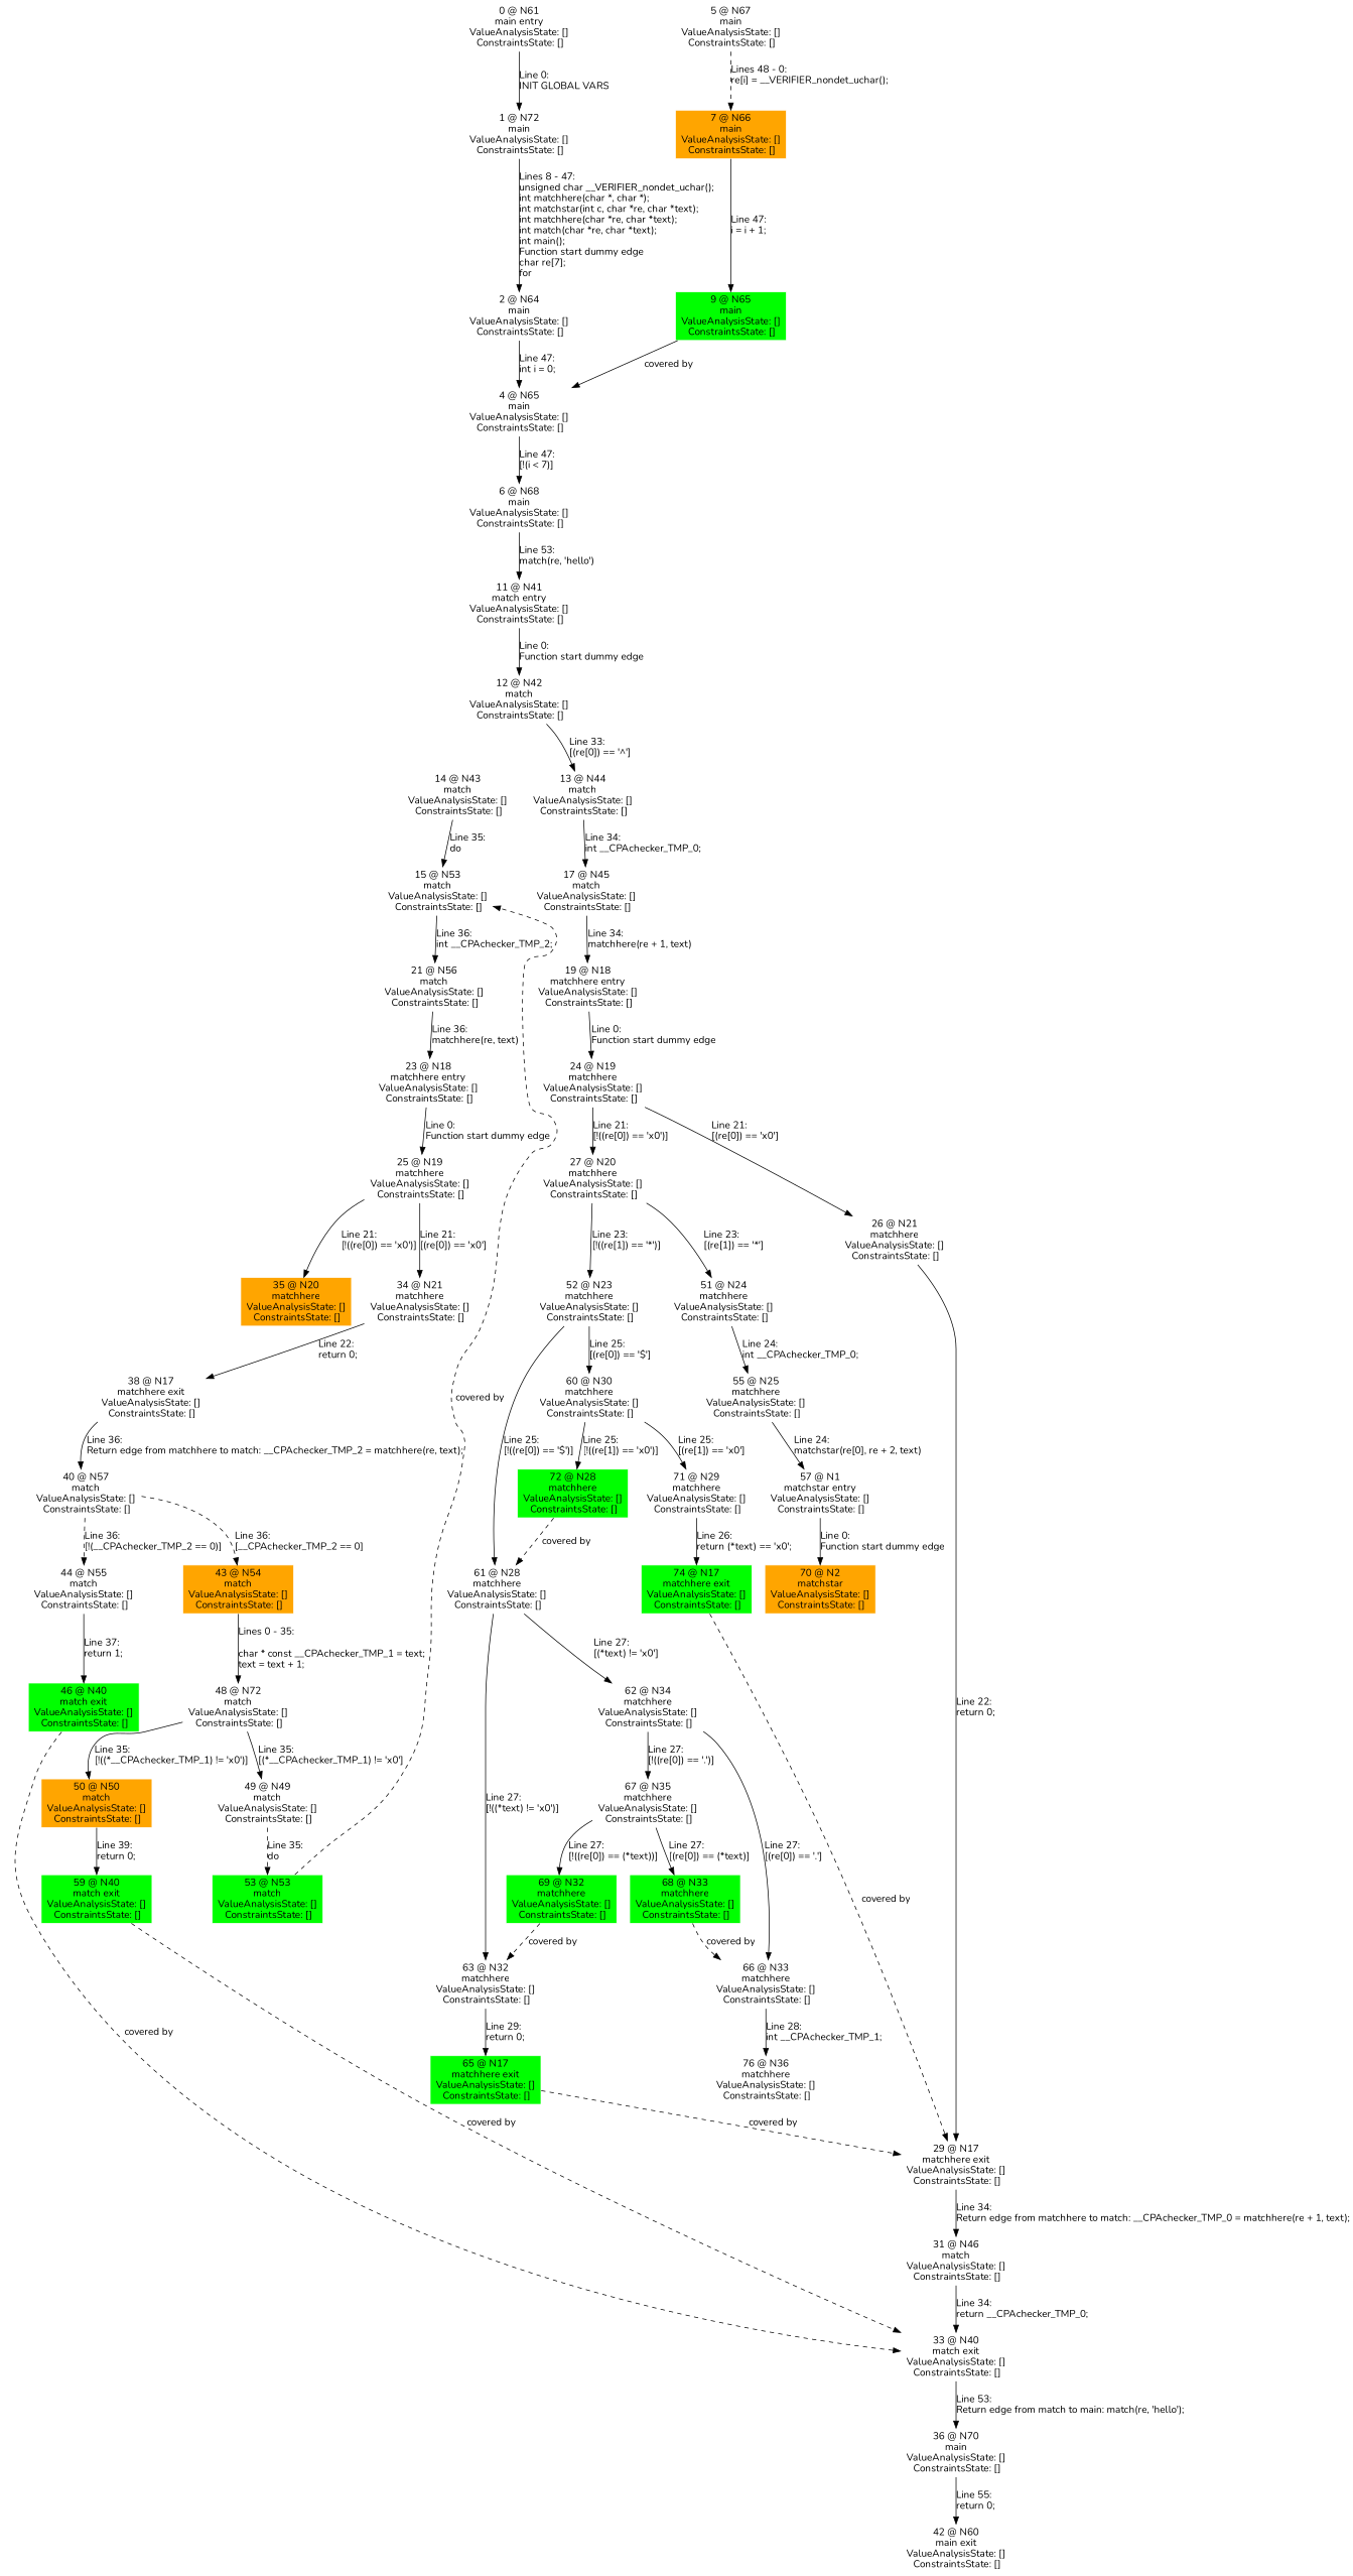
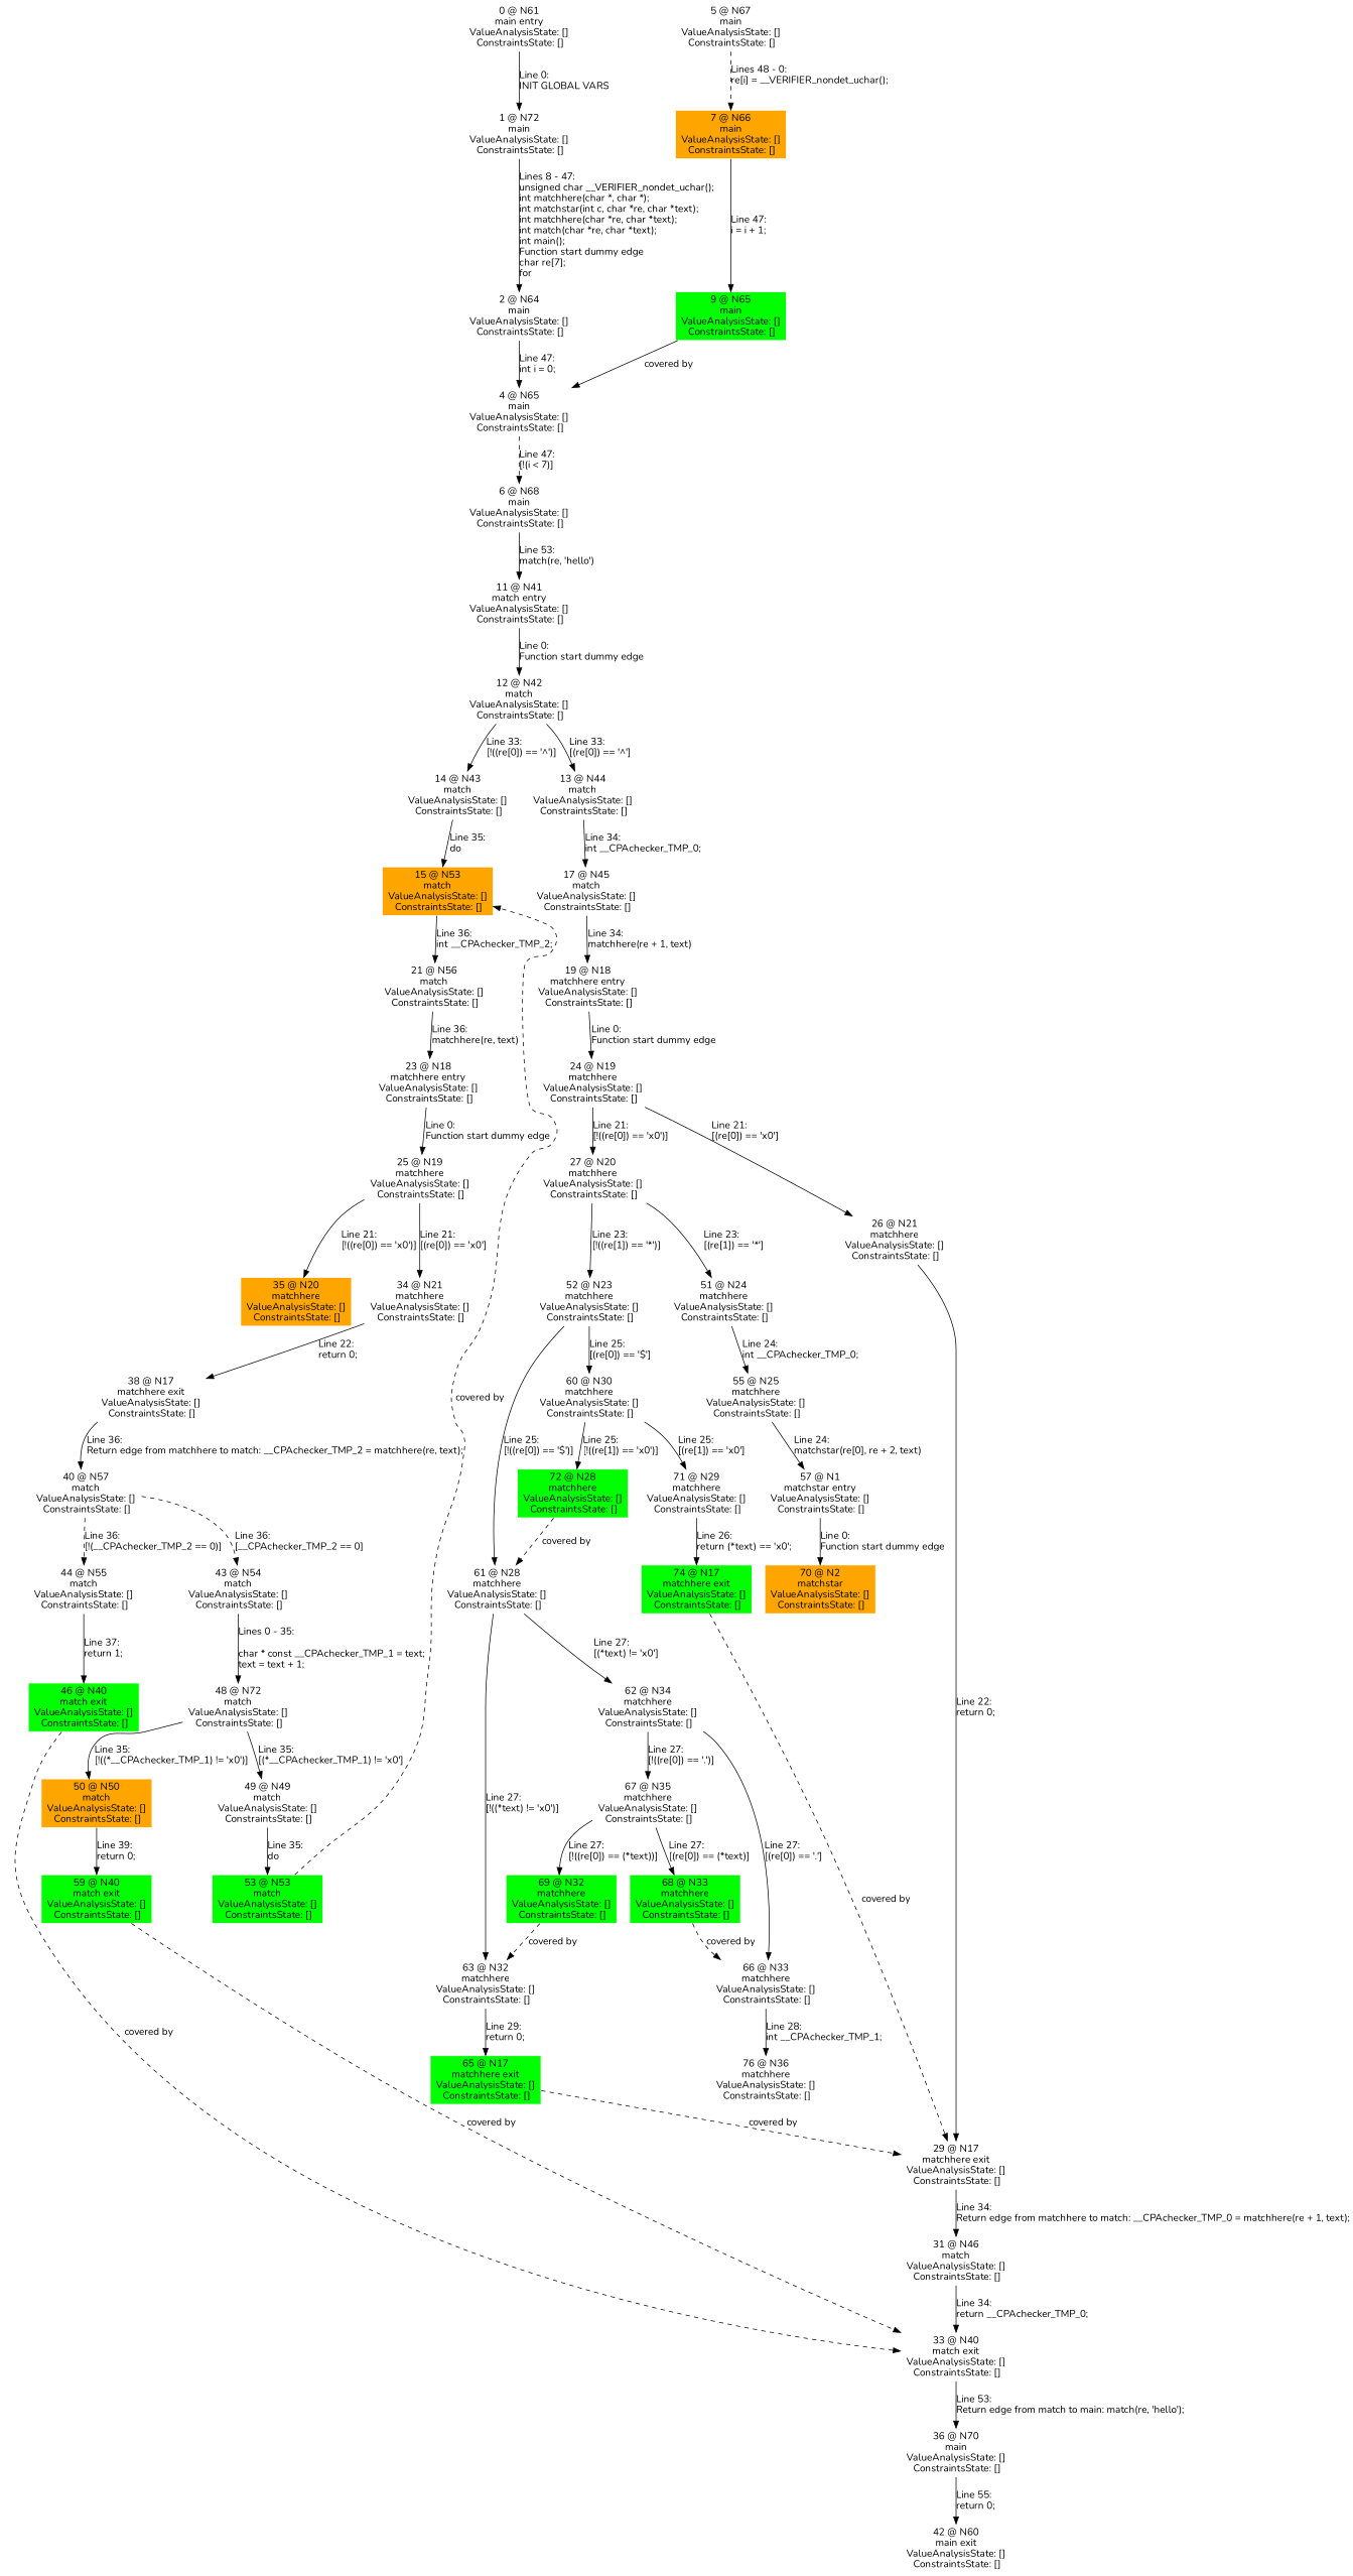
  digraph {
    fontname=Nunito
    node [color=white fontname=Nunito shape=box style=filled]
    edge [fontname=Nunito]
    n1 [label="0 @ N61\nmain entry\nValueAnalysisState: []\n ConstraintsState: []\n"]
    n2 [label="1 @ N72\nmain\nValueAnalysisState: []\n ConstraintsState: []\n"]
    n3 [label="2 @ N64\nmain\nValueAnalysisState: []\n ConstraintsState: []\n"]
    n4 [label="4 @ N65\nmain\nValueAnalysisState: []\n ConstraintsState: []\n"]
    n5 [label="6 @ N68\nmain\nValueAnalysisState: []\n ConstraintsState: []\n"]
    n6 [label="11 @ N41\nmatch entry\nValueAnalysisState: []\n ConstraintsState: []\n"]
    n7 [label="5 @ N67\nmain\nValueAnalysisState: []\n ConstraintsState: []\n"]
    n8 [fillcolor=orange label="7 @ N66\nmain\nValueAnalysisState: []\n ConstraintsState: []\n"]
    n9 [label="12 @ N42\nmatch\nValueAnalysisState: []\n ConstraintsState: []\n"]
    n10 [label="14 @ N43\nmatch\nValueAnalysisState: []\n ConstraintsState: []\n"]
    n11 [label="13 @ N44\nmatch\nValueAnalysisState: []\n ConstraintsState: []\n"]
-   n12 [label="15 @ N53\nmatch\nValueAnalysisState: []\n ConstraintsState: []\n"]
+   n12 [label="15 @ N53\nmatch\nValueAnalysisState: []\n ConstraintsState: []\n" fillcolor=orange]
    n13 [label="17 @ N45\nmatch\nValueAnalysisState: []\n ConstraintsState: []\n"]
    n14 [label="21 @ N56\nmatch\nValueAnalysisState: []\n ConstraintsState: []\n"]
    n15 [label="23 @ N18\nmatchhere entry\nValueAnalysisState: []\n ConstraintsState: []\n"]
    n16 [label="25 @ N19\nmatchhere\nValueAnalysisState: []\n ConstraintsState: []\n"]
    n17 [fillcolor=orange label="35 @ N20\nmatchhere\nValueAnalysisState: []\n ConstraintsState: []\n"]
    n18 [label="34 @ N21\nmatchhere\nValueAnalysisState: []\n ConstraintsState: []\n"]
    n19 [label="38 @ N17\nmatchhere exit\nValueAnalysisState: []\n ConstraintsState: []\n"]
    n20 [label="40 @ N57\nmatch\nValueAnalysisState: []\n ConstraintsState: []\n"]
    n21 [label="44 @ N55\nmatch\nValueAnalysisState: []\n ConstraintsState: []\n"]
-   n22 [label="43 @ N54\nmatch\nValueAnalysisState: []\n ConstraintsState: []\n" fillcolor=orange]
+   n22 [label="43 @ N54\nmatch\nValueAnalysisState: []\n ConstraintsState: []\n"]
    n23 [fillcolor=green label="46 @ N40\nmatch exit\nValueAnalysisState: []\n ConstraintsState: []\n"]
    n24 [label="48 @ N72\nmatch\nValueAnalysisState: []\n ConstraintsState: []\n"]
    n25 [label="33 @ N40\nmatch exit\nValueAnalysisState: []\n ConstraintsState: []\n"]
    n26 [label="36 @ N70\nmain\nValueAnalysisState: []\n ConstraintsState: []\n"]
    n27 [fillcolor=orange label="50 @ N50\nmatch\nValueAnalysisState: []\n ConstraintsState: []\n"]
    n28 [label="49 @ N49\nmatch\nValueAnalysisState: []\n ConstraintsState: []\n"]
    n29 [fillcolor=green label="59 @ N40\nmatch exit\nValueAnalysisState: []\n ConstraintsState: []\n"]
    n30 [fillcolor=green label="53 @ N53\nmatch\nValueAnalysisState: []\n ConstraintsState: []\n"]
    n31 [label="19 @ N18\nmatchhere entry\nValueAnalysisState: []\n ConstraintsState: []\n"]
    n32 [label="24 @ N19\nmatchhere\nValueAnalysisState: []\n ConstraintsState: []\n"]
    n33 [label="27 @ N20\nmatchhere\nValueAnalysisState: []\n ConstraintsState: []\n"]
    n34 [label="26 @ N21\nmatchhere\nValueAnalysisState: []\n ConstraintsState: []\n"]
    n35 [label="52 @ N23\nmatchhere\nValueAnalysisState: []\n ConstraintsState: []\n"]
    n36 [label="51 @ N24\nmatchhere\nValueAnalysisState: []\n ConstraintsState: []\n"]
    n37 [label="29 @ N17\nmatchhere exit\nValueAnalysisState: []\n ConstraintsState: []\n"]
    n38 [label="61 @ N28\nmatchhere\nValueAnalysisState: []\n ConstraintsState: []\n"]
    n39 [label="60 @ N30\nmatchhere\nValueAnalysisState: []\n ConstraintsState: []\n"]
    n40 [label="55 @ N25\nmatchhere\nValueAnalysisState: []\n ConstraintsState: []\n"]
    n41 [label="63 @ N32\nmatchhere\nValueAnalysisState: []\n ConstraintsState: []\n"]
    n42 [label="62 @ N34\nmatchhere\nValueAnalysisState: []\n ConstraintsState: []\n"]
    n43 [fillcolor=green label="72 @ N28\nmatchhere\nValueAnalysisState: []\n ConstraintsState: []\n"]
    n44 [label="71 @ N29\nmatchhere\nValueAnalysisState: []\n ConstraintsState: []\n"]
    n45 [fillcolor=green label="65 @ N17\nmatchhere exit\nValueAnalysisState: []\n ConstraintsState: []\n"]
    n46 [label="67 @ N35\nmatchhere\nValueAnalysisState: []\n ConstraintsState: []\n"]
    n47 [label="66 @ N33\nmatchhere\nValueAnalysisState: []\n ConstraintsState: []\n"]
    n48 [label="31 @ N46\nmatch\nValueAnalysisState: []\n ConstraintsState: []\n"]
    n49 [fillcolor=green label="69 @ N32\nmatchhere\nValueAnalysisState: []\n ConstraintsState: []\n"]
    n50 [fillcolor=green label="68 @ N33\nmatchhere\nValueAnalysisState: []\n ConstraintsState: []\n"]
    n51 [label="76 @ N36\nmatchhere\nValueAnalysisState: []\n ConstraintsState: []\n"]
    n52 [fillcolor=green label="74 @ N17\nmatchhere exit\nValueAnalysisState: []\n ConstraintsState: []\n"]
    n53 [label="57 @ N1\nmatchstar entry\nValueAnalysisState: []\n ConstraintsState: []\n"]
    n54 [fillcolor=orange label="70 @ N2\nmatchstar\nValueAnalysisState: []\n ConstraintsState: []\n"]
    n55 [label="42 @ N60\nmain exit\nValueAnalysisState: []\n ConstraintsState: []\n"]
    n56 [fillcolor=green label="9 @ N65\nmain\nValueAnalysisState: []\n ConstraintsState: []\n"]
    n1 -> n2 [label="Line 0: \lINIT GLOBAL VARS\l"]
    n2 -> n3 [label="Lines 8 - 47: \lunsigned char __VERIFIER_nondet_uchar();\lint matchhere(char *, char *);\lint matchstar(int c, char *re, char *text);\lint matchhere(char *re, char *text);\lint match(char *re, char *text);\lint main();\lFunction start dummy edge\lchar re[7];\lfor\l"]
    n3 -> n4 [label="Line 47: \lint i = 0;\l"]
-   n4 -> n5 [label="Line 47: \l[!(i < 7)]\l"]
+   n4 -> n5 [label="Line 47: \l[!(i < 7)]\l" style=dashed]
    n5 -> n6 [label="Line 53: \lmatch(re, 'hello')\l"]
    n6 -> n9 [label="Line 0: \lFunction start dummy edge\l"]
    n7 -> n8 [label="Lines 48 - 0: \lre[i] = __VERIFIER_nondet_uchar();\l\l" style=dashed]
    n8 -> n56 [label="Line 47: \li = i + 1;\l"]
+   n9 -> n10 [label="Line 33: \l[!((re[0]) == '^')]\l"]
    n9 -> n11 [label="Line 33: \l[(re[0]) == '^']\l"]
    n10 -> n12 [label="Line 35: \ldo\l"]
    n11 -> n13 [label="Line 34: \lint __CPAchecker_TMP_0;\l"]
    n12 -> n14 [label="Line 36: \lint __CPAchecker_TMP_2;\l"]
    n13 -> n31 [label="Line 34: \lmatchhere(re + 1, text)\l"]
    n14 -> n15 [label="Line 36: \lmatchhere(re, text)\l"]
    n15 -> n16 [label="Line 0: \lFunction start dummy edge\l"]
    n16 -> n17 [label="Line 21: \l[!((re[0]) == '\x0')]\l"]
    n16 -> n18 [label="Line 21: \l[(re[0]) == '\x0']\l"]
    n18 -> n19 [label="Line 22: \lreturn 0;\l"]
    n19 -> n20 [label="Line 36: \lReturn edge from matchhere to match: __CPAchecker_TMP_2 = matchhere(re, text);\l"]
    n20 -> n21 [label="Line 36: \l[!(__CPAchecker_TMP_2 == 0)]\l" style=dashed]
    n20 -> n22 [label="Line 36: \l[__CPAchecker_TMP_2 == 0]\l" style=dashed]
    n21 -> n23 [label="Line 37: \lreturn 1;\l"]
    n22 -> n24 [label="Lines 0 - 35: \l\lchar * const __CPAchecker_TMP_1 = text;\ltext = text + 1;\l"]
    n23 -> n25 [label="covered by" style=dashed weight=0]
    n24 -> n27 [label="Line 35: \l[!((*__CPAchecker_TMP_1) != '\x0')]\l"]
    n24 -> n28 [label="Line 35: \l[(*__CPAchecker_TMP_1) != '\x0']\l"]
    n25 -> n26 [label="Line 53: \lReturn edge from match to main: match(re, 'hello');\l"]
    n26 -> n55 [label="Line 55: \lreturn 0;\l"]
    n27 -> n29 [label="Line 39: \lreturn 0;\l"]
-   n28 -> n30 [label="Line 35: \ldo\l" style=dashed]
+   n28 -> n30 [label="Line 35: \ldo\l"]
    n29 -> n25 [label="covered by" style=dashed weight=0]
    n30 -> n12 [label="covered by" style=dashed weight=0]
    n31 -> n32 [label="Line 0: \lFunction start dummy edge\l"]
    n32 -> n33 [label="Line 21: \l[!((re[0]) == '\x0')]\l"]
    n32 -> n34 [label="Line 21: \l[(re[0]) == '\x0']\l"]
    n33 -> n35 [label="Line 23: \l[!((re[1]) == '*')]\l"]
    n33 -> n36 [label="Line 23: \l[(re[1]) == '*']\l"]
    n34 -> n37 [label="Line 22: \lreturn 0;\l"]
    n35 -> n38 [label="Line 25: \l[!((re[0]) == '$')]\l"]
    n35 -> n39 [label="Line 25: \l[(re[0]) == '$']\l"]
    n36 -> n40 [label="Line 24: \lint __CPAchecker_TMP_0;\l"]
    n37 -> n48 [label="Line 34: \lReturn edge from matchhere to match: __CPAchecker_TMP_0 = matchhere(re + 1, text);\l"]
    n38 -> n41 [label="Line 27: \l[!((*text) != '\x0')]\l"]
    n38 -> n42 [label="Line 27: \l[(*text) != '\x0']\l"]
    n39 -> n43 [label="Line 25: \l[!((re[1]) == '\x0')]\l"]
    n39 -> n44 [label="Line 25: \l[(re[1]) == '\x0']\l"]
    n40 -> n53 [label="Line 24: \lmatchstar(re[0], re + 2, text)\l"]
    n41 -> n45 [label="Line 29: \lreturn 0;\l"]
    n42 -> n46 [label="Line 27: \l[!((re[0]) == '.')]\l"]
    n42 -> n47 [label="Line 27: \l[(re[0]) == '.']\l"]
    n43 -> n38 [label="covered by" style=dashed weight=0]
    n44 -> n52 [label="Line 26: \lreturn (*text) == '\x0';\l"]
    n45 -> n37 [label="covered by" style=dashed weight=0]
    n46 -> n49 [label="Line 27: \l[!((re[0]) == (*text))]\l"]
    n46 -> n50 [label="Line 27: \l[(re[0]) == (*text)]\l"]
    n47 -> n51 [label="Line 28: \lint __CPAchecker_TMP_1;\l"]
    n48 -> n25 [label="Line 34: \lreturn __CPAchecker_TMP_0;\l"]
    n49 -> n41 [label="covered by" style=dashed weight=0]
    n50 -> n47 [label="covered by" style=dashed weight=0]
    n52 -> n37 [label="covered by" style=dashed weight=0]
    n53 -> n54 [label="Line 0: \lFunction start dummy edge\l"]
    n56 -> n4 [label="covered by" style=solid weight=0]
  }
